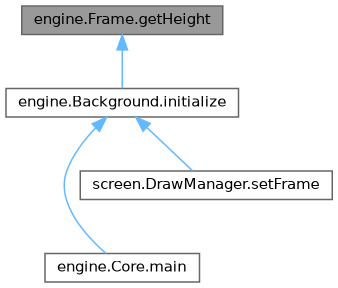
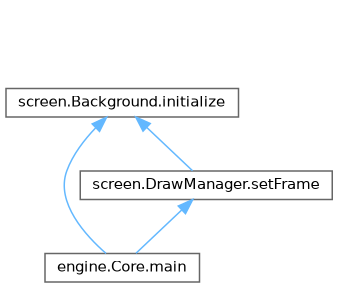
  digraph {
    rankdir=TB
    node [color=grey40 fillcolor=white fontname=Helvetica fontsize=10 shape=box style=filled]
    edge [color=steelblue1 dir=back fontname=Helvetica fontsize=10 labelfontname=Helvetica labelfontsize=10 style=solid]
-   n1 [color=gray40 fillcolor=grey60 fontcolor=black height=0.2 label="engine.Frame.getHeight" width=0.4]
-   n2 [height=0.2 label="engine.Background.initialize" width=0.4]
+   n2 [height=0.2 label="screen.Background.initialize" width=0.4]
    n3 [height=0.2 label="engine.Core.main" width=0.4]
    n4 [height=0.2 label="screen.DrawManager.setFrame" width=0.4]
-   n1 -> n2
    n2 -> n3
    n2 -> n4
+   n4 -> n3
  }
